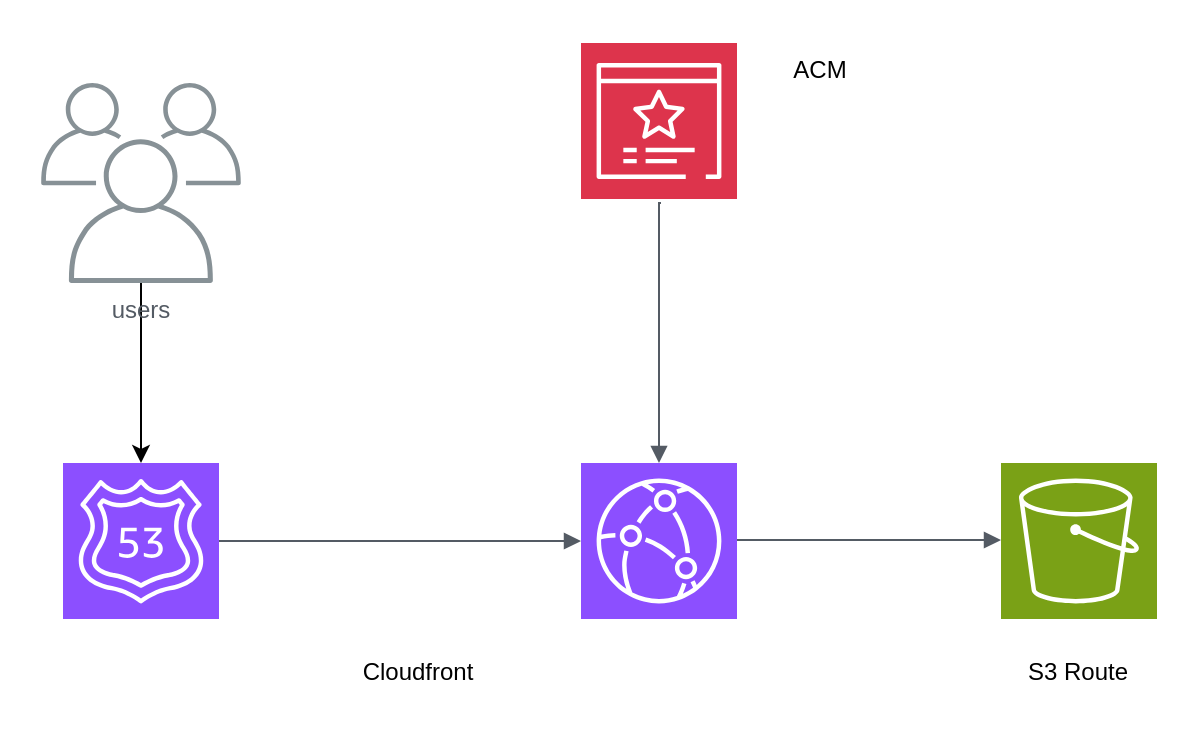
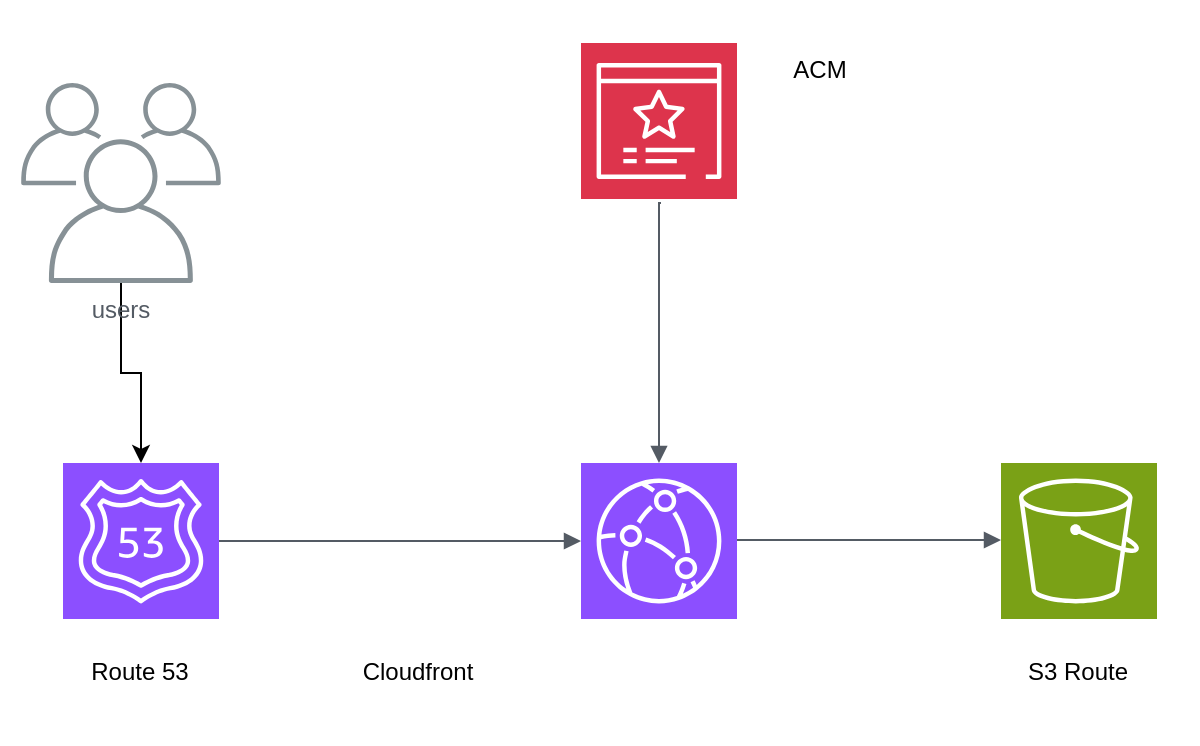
  <mxCell id="0" />
  <mxCell id="1" parent="0" />
  <mxCell id="2" value="" style="sketch=0;points=[[0,0,0],[0.25,0,0],[0.5,0,0],[0.75,0,0],[1,0,0],[0,1,0],[0.25,1,0],[0.5,1,0],[0.75,1,0],[1,1,0],[0,0.25,0],[0,0.5,0],[0,0.75,0],[1,0.25,0],[1,0.5,0],[1,0.75,0]];outlineConnect=0;fontColor=#232F3E;fillColor=#7AA116;strokeColor=#ffffff;dashed=0;verticalLabelPosition=bottom;verticalAlign=top;align=center;html=1;fontSize=12;fontStyle=0;aspect=fixed;shape=mxgraph.aws4.resourceIcon;resIcon=mxgraph.aws4.s3;" vertex="1" parent="1"><mxGeometry x="500" y="231" width="78" height="78" as="geometry" /></mxCell>
  <mxCell id="3" value="" style="sketch=0;points=[[0,0,0],[0.25,0,0],[0.5,0,0],[0.75,0,0],[1,0,0],[0,1,0],[0.25,1,0],[0.5,1,0],[0.75,1,0],[1,1,0],[0,0.25,0],[0,0.5,0],[0,0.75,0],[1,0.25,0],[1,0.5,0],[1,0.75,0]];outlineConnect=0;fontColor=#232F3E;fillColor=#8C4FFF;strokeColor=#ffffff;dashed=0;verticalLabelPosition=bottom;verticalAlign=top;align=center;html=1;fontSize=12;fontStyle=0;aspect=fixed;shape=mxgraph.aws4.resourceIcon;resIcon=mxgraph.aws4.route_53;" vertex="1" parent="1"><mxGeometry x="31" y="231" width="78" height="78" as="geometry" /></mxCell>
  <mxCell id="4" value="" style="sketch=0;points=[[0,0,0],[0.25,0,0],[0.5,0,0],[0.75,0,0],[1,0,0],[0,1,0],[0.25,1,0],[0.5,1,0],[0.75,1,0],[1,1,0],[0,0.25,0],[0,0.5,0],[0,0.75,0],[1,0.25,0],[1,0.5,0],[1,0.75,0]];outlineConnect=0;fontColor=#232F3E;fillColor=#8C4FFF;strokeColor=#ffffff;dashed=0;verticalLabelPosition=bottom;verticalAlign=top;align=center;html=1;fontSize=12;fontStyle=0;aspect=fixed;shape=mxgraph.aws4.resourceIcon;resIcon=mxgraph.aws4.cloudfront;" vertex="1" parent="1"><mxGeometry x="290" y="231" width="78" height="78" as="geometry" /></mxCell>
  <mxCell id="5" value="" style="sketch=0;points=[[0,0,0],[0.25,0,0],[0.5,0,0],[0.75,0,0],[1,0,0],[0,1,0],[0.25,1,0],[0.5,1,0],[0.75,1,0],[1,1,0],[0,0.25,0],[0,0.5,0],[0,0.75,0],[1,0.25,0],[1,0.5,0],[1,0.75,0]];outlineConnect=0;fontColor=#232F3E;fillColor=#DD344C;strokeColor=#ffffff;dashed=0;verticalLabelPosition=bottom;verticalAlign=top;align=center;html=1;fontSize=12;fontStyle=0;aspect=fixed;shape=mxgraph.aws4.resourceIcon;resIcon=mxgraph.aws4.certificate_manager_3;" vertex="1" parent="1"><mxGeometry x="290" y="21" width="78" height="78" as="geometry" /></mxCell>
  <mxCell id="6" value="" style="edgeStyle=orthogonalEdgeStyle;rounded=0;orthogonalLoop=1;jettySize=auto;html=1;" edge="1" parent="1" source="7" target="3"><mxGeometry relative="1" as="geometry" /></mxCell>
- <mxCell id="7" value="users" style="sketch=0;outlineConnect=0;gradientColor=none;fontColor=#545B64;strokeColor=none;fillColor=#879196;dashed=0;verticalLabelPosition=bottom;verticalAlign=top;align=center;html=1;fontSize=12;fontStyle=0;aspect=fixed;shape=mxgraph.aws4.illustration_users;pointerEvents=1" vertex="1" parent="1"><mxGeometry x="20" y="41" width="100" height="100" as="geometry" /></mxCell>
+ <mxCell id="7" value="users" style="sketch=0;outlineConnect=0;gradientColor=none;fontColor=#545B64;strokeColor=none;fillColor=#879196;dashed=0;verticalLabelPosition=bottom;verticalAlign=top;align=center;html=1;fontSize=12;fontStyle=0;aspect=fixed;shape=mxgraph.aws4.illustration_users;pointerEvents=1" vertex="1" parent="1"><mxGeometry x="10" y="41" width="100" height="100" as="geometry" /></mxCell>
  <mxCell id="8" value="" style="edgeStyle=orthogonalEdgeStyle;html=1;endArrow=block;elbow=vertical;startArrow=none;endFill=1;strokeColor=#545B64;rounded=0;" edge="1" parent="1" target="2"><mxGeometry width="100" relative="1" as="geometry"><mxPoint x="368" y="269.5" as="sourcePoint" /><mxPoint x="498" y="269.5" as="targetPoint" /><Array as="points" /></mxGeometry></mxCell>
  <mxCell id="9" value="" style="edgeStyle=orthogonalEdgeStyle;html=1;endArrow=block;elbow=vertical;startArrow=none;endFill=1;strokeColor=#545B64;rounded=0;entryX=0.5;entryY=0;entryDx=0;entryDy=0;entryPerimeter=0;" edge="1" parent="1" target="4"><mxGeometry width="100" relative="1" as="geometry"><mxPoint x="330" y="101" as="sourcePoint" /><mxPoint x="330" y="221" as="targetPoint" /><Array as="points"><mxPoint x="329" y="101" /></Array></mxGeometry></mxCell>
  <mxCell id="10" value="" style="edgeStyle=orthogonalEdgeStyle;html=1;endArrow=block;elbow=vertical;startArrow=none;endFill=1;strokeColor=#545B64;rounded=0;exitX=1;exitY=0.5;exitDx=0;exitDy=0;exitPerimeter=0;entryX=0;entryY=0.5;entryDx=0;entryDy=0;entryPerimeter=0;" edge="1" parent="1" source="3" target="4"><mxGeometry width="100" relative="1" as="geometry"><mxPoint x="160" y="251" as="sourcePoint" /><mxPoint x="292" y="251.5" as="targetPoint" /><Array as="points" /></mxGeometry></mxCell>
  <mxCell id="11" value="ACM" style="text;html=1;align=center;verticalAlign=middle;whiteSpace=wrap;rounded=0;" vertex="1" parent="1"><mxGeometry x="380" y="20" width="60" height="30" as="geometry" /></mxCell>
+ <mxCell id="12" value="Route 53" style="text;html=1;align=center;verticalAlign=middle;whiteSpace=wrap;rounded=0;" vertex="1" parent="1"><mxGeometry x="40" y="321" width="60" height="30" as="geometry" /></mxCell>
  <mxCell id="13" value="Cloudfront" style="text;html=1;align=center;verticalAlign=middle;whiteSpace=wrap;rounded=0;" vertex="1" parent="1"><mxGeometry x="179" y="321" width="60" height="30" as="geometry" /></mxCell>
  <mxCell id="14" value="S3 Route" style="text;html=1;align=center;verticalAlign=middle;whiteSpace=wrap;rounded=0;" vertex="1" parent="1"><mxGeometry x="509" y="321" width="60" height="30" as="geometry" /></mxCell>
